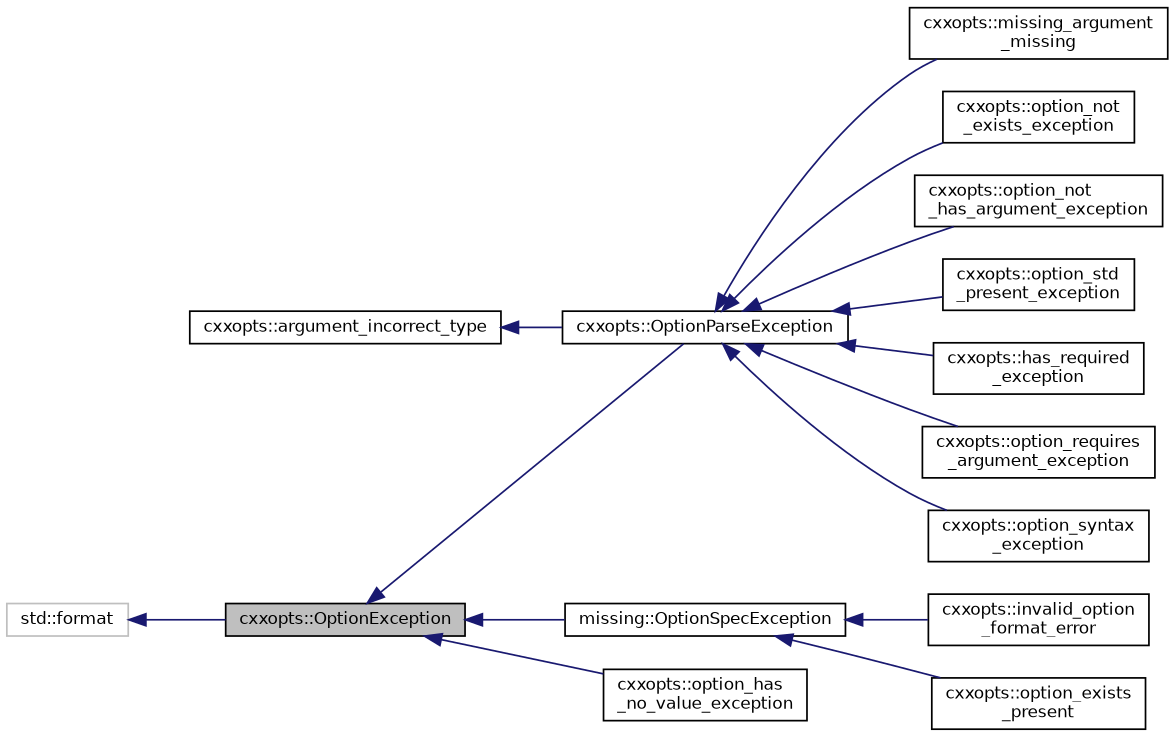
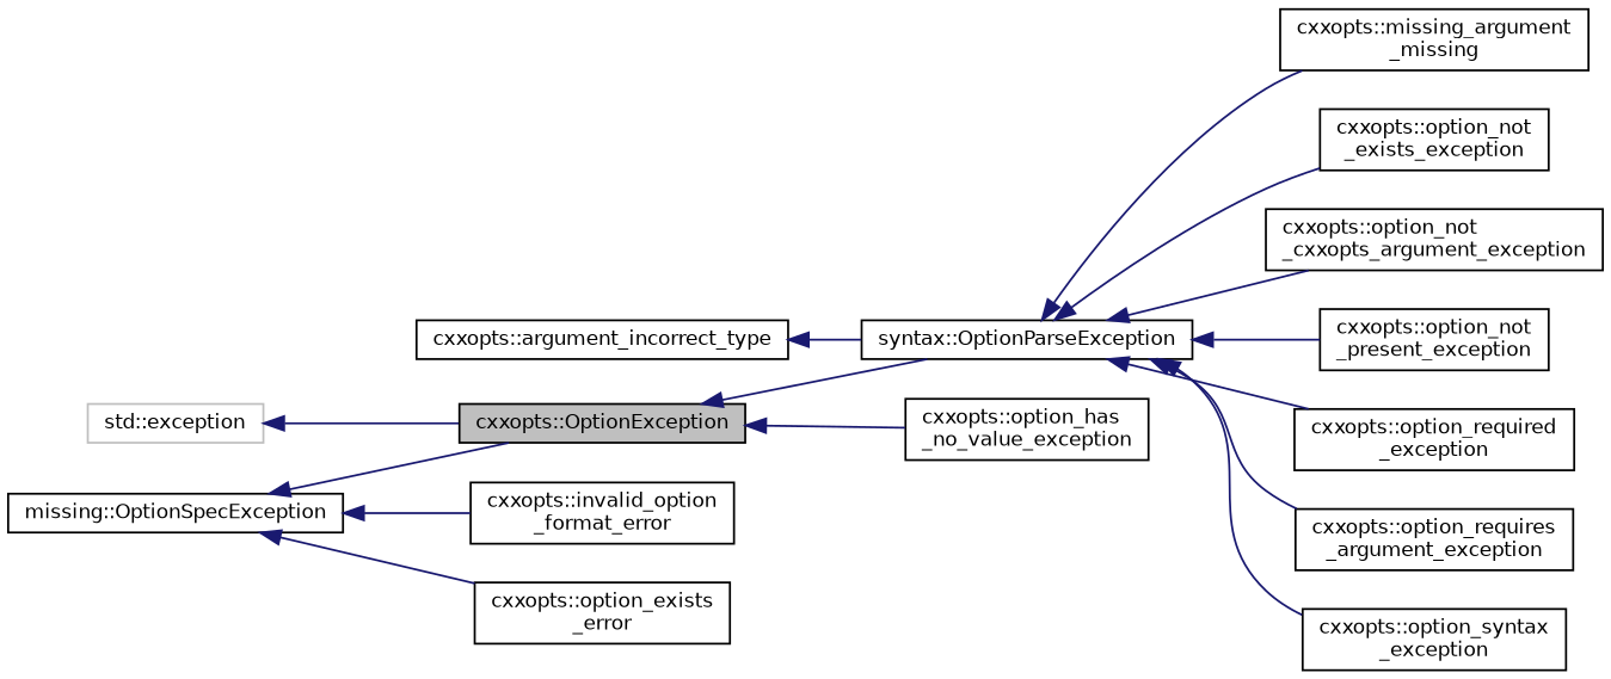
  digraph {
    rankdir=LR
    node [color=black fillcolor=white fontname=Helvetica fontsize=10 shape=record style=filled]
    edge [color=midnightblue dir=back fontname=Helvetica fontsize=10 labelfontname=Helvetica labelfontsize=10 style=solid]
    n1 [fillcolor=grey75 fontcolor=black height=0.2 label="cxxopts::OptionException" width=0.4]
-   n2 [height=0.2 label="cxxopts::OptionParseException" width=0.4]
+   n2 [height=0.2 label="syntax::OptionParseException" width=0.4]
    n3 [height=0.2 label="missing::OptionSpecException" width=0.4]
    n4 [height=0.2 label="cxxopts::option_has\l_no_value_exception" width=0.4]
    n5 [height=0.2 label="cxxopts::missing_argument\l_missing" width=0.4]
    n6 [height=0.2 label="cxxopts::option_not\l_exists_exception" width=0.4]
-   n7 [height=0.2 label="cxxopts::option_not\l_has_argument_exception" width=0.4]
-   n8 [height=0.2 label="cxxopts::option_std\l_present_exception" width=0.4]
-   n9 [height=0.2 label="cxxopts::has_required\l_exception" width=0.4]
+   n7 [height=0.2 label="cxxopts::option_not\l_cxxopts_argument_exception" width=0.4]
+   n8 [height=0.2 label="cxxopts::option_not\l_present_exception" width=0.4]
+   n9 [height=0.2 label="cxxopts::option_required\l_exception" width=0.4]
    n10 [height=0.2 label="cxxopts::option_requires\l_argument_exception" width=0.4]
    n11 [height=0.2 label="cxxopts::option_syntax\l_exception" width=0.4]
    n12 [height=0.2 label="cxxopts::invalid_option\l_format_error" width=0.4]
-   n13 [height=0.2 label="cxxopts::option_exists\l_present" width=0.4]
-   n14 [color=grey75 height=0.2 label="std::format" width=0.4]
+   n13 [height=0.2 label="cxxopts::option_exists\l_error" width=0.4]
+   n14 [color=grey75 height=0.2 label="std::exception" width=0.4]
    n15 [height=0.2 label="cxxopts::argument_incorrect_type" width=0.4]
    n1 -> n2
-   n1 -> n3
+   n3 -> n1
    n1 -> n4
    n2 -> n5
    n2 -> n6
    n2 -> n7
    n2 -> n8
    n2 -> n9
    n2 -> n10
    n2 -> n11
    n3 -> n12
    n3 -> n13
    n14 -> n1
    n15 -> n2
  }
